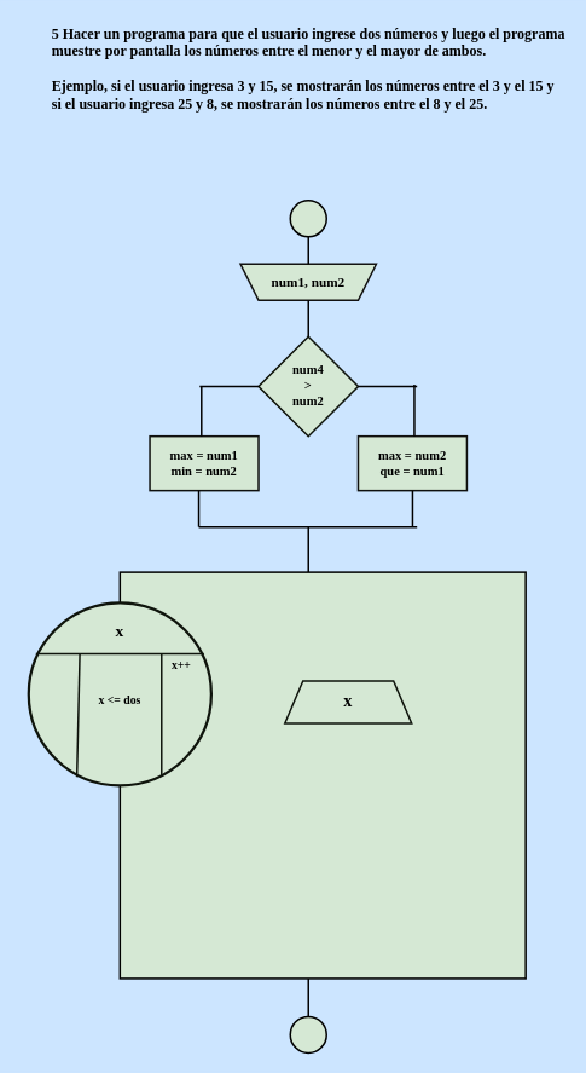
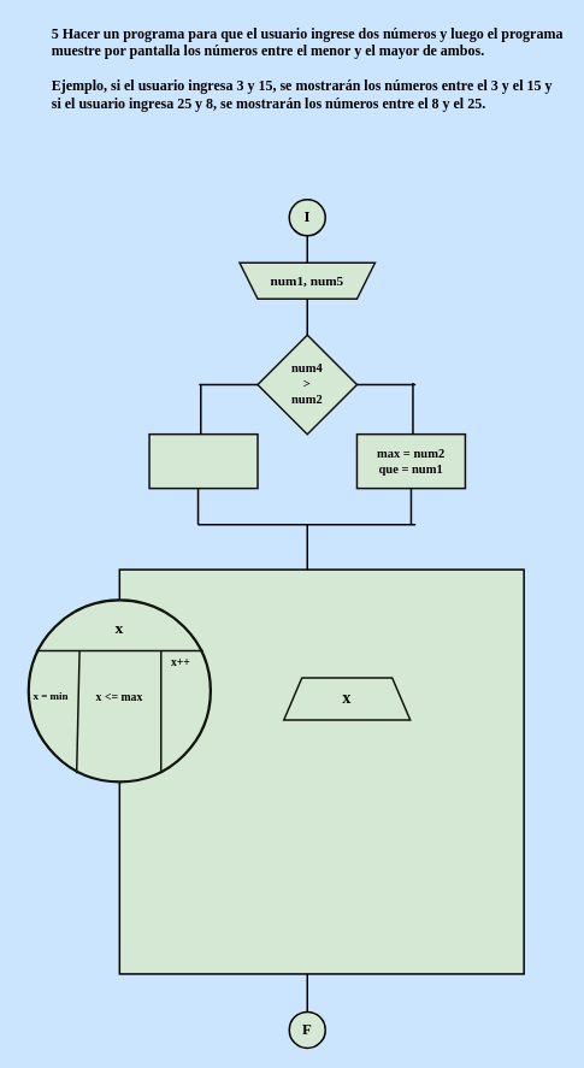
  <mxCell id="0" />
  <mxCell id="1" parent="0" />
  <mxCell id="2" value="&lt;font style=&quot;font-size: 16px;&quot; color=&quot;#000000&quot; face=&quot;Comic Sans MS&quot;&gt;&lt;b&gt;5 Hacer un programa para que el usuario ingrese dos números y luego el programa muestre por pantalla los números entre el menor y el mayor de ambos.&lt;br&gt;&lt;br&gt;Ejemplo, si el usuario ingresa 3 y 15, se mostrarán los números entre el 3 y el 15 y si el usuario ingresa 25 y 8, se mostrarán los números entre el 8 y el 25.&lt;/b&gt;&lt;/font&gt;" style="text;whiteSpace=wrap;html=1;fontFamily=Architects Daughter;fontSource=https%3A%2F%2Ffonts.googleapis.com%2Fcss%3Ffamily%3DArchitects%2BDaughter;" vertex="1" parent="1"><mxGeometry x="55" width="570" height="170" as="geometry" y="20" /></mxCell>
  <mxCell id="3" value="" style="group;aspect=fixed;" vertex="1" connectable="0" parent="1"><mxGeometry x="20" y="220" width="560" height="940" as="geometry" /></mxCell>
  <mxCell id="4" value="" style="group;aspect=fixed;" vertex="1" connectable="0" parent="3"><mxGeometry width="560" height="940" as="geometry" /></mxCell>
  <mxCell id="5" value="" style="group;aspect=fixed;" vertex="1" connectable="0" parent="4"><mxGeometry x="300" width="40" height="40" as="geometry" /></mxCell>
  <mxCell id="6" value="" style="strokeWidth=2;html=1;shape=mxgraph.flowchart.start_2;whiteSpace=wrap;rounded=0;labelBackgroundColor=none;strokeColor=#000000;align=center;verticalAlign=middle;fontFamily=Helvetica;fontSize=12;fontColor=default;fillColor=#d5e8d4;" vertex="1" parent="5"><mxGeometry width="40" height="40" as="geometry" /></mxCell>
+ <mxCell id="7" value="&lt;font color=&quot;#000000&quot; size=&quot;1&quot; face=&quot;Comic Sans MS&quot;&gt;&lt;b style=&quot;font-size: 17px;&quot;&gt;I&lt;/b&gt;&lt;/font&gt;" style="text;strokeColor=none;align=center;fillColor=none;html=1;verticalAlign=middle;whiteSpace=wrap;rounded=0;fontFamily=Architects Daughter;fontSource=https%3A%2F%2Ffonts.googleapis.com%2Fcss%3Ffamily%3DArchitects%2BDaughter;" vertex="1" parent="5"><mxGeometry x="5" y="5" width="30" height="30" as="geometry" /></mxCell>
  <mxCell id="8" value="" style="group;aspect=fixed;" vertex="1" connectable="0" parent="4"><mxGeometry x="300" y="900" width="40" height="40" as="geometry" /></mxCell>
  <mxCell id="9" value="" style="strokeWidth=2;html=1;shape=mxgraph.flowchart.start_2;whiteSpace=wrap;rounded=0;labelBackgroundColor=none;strokeColor=#000000;align=center;verticalAlign=middle;fontFamily=Helvetica;fontSize=12;fontColor=default;fillColor=#d5e8d4;" vertex="1" parent="8"><mxGeometry width="40" height="40" as="geometry" /></mxCell>
+ <mxCell id="10" value="&lt;font color=&quot;#000000&quot; size=&quot;1&quot; face=&quot;Comic Sans MS&quot;&gt;&lt;b style=&quot;font-size: 17px;&quot;&gt;F&lt;/b&gt;&lt;/font&gt;" style="text;strokeColor=none;align=center;fillColor=none;html=1;verticalAlign=middle;whiteSpace=wrap;rounded=0;fontFamily=Architects Daughter;fontSource=https://fonts.googleapis.com/css?family=Architects+Daughter;" vertex="1" parent="8"><mxGeometry x="5" y="5" width="30" height="30" as="geometry" /></mxCell>
  <mxCell id="11" value="" style="group;aspect=fixed;" vertex="1" connectable="0" parent="4"><mxGeometry x="245" y="70" width="150" height="40" as="geometry" /></mxCell>
  <mxCell id="12" value="" style="shape=trapezoid;perimeter=trapezoidPerimeter;whiteSpace=wrap;html=1;fixedSize=1;rounded=0;labelBackgroundColor=none;strokeColor=#121211;strokeWidth=2;align=center;verticalAlign=middle;fontFamily=Helvetica;fontSize=12;fontColor=default;fillColor=#d5e8d4;direction=west;container=0;" vertex="1" parent="11"><mxGeometry width="150" height="40" as="geometry"><mxRectangle x="-1020" y="-650" width="50" height="40" as="alternateBounds" /></mxGeometry></mxCell>
- <mxCell id="13" value="&lt;font face=&quot;Comic Sans MS&quot; color=&quot;#000000&quot;&gt;&lt;span style=&quot;font-size: 15px;&quot;&gt;&lt;b&gt;num1, num2&lt;/b&gt;&lt;/span&gt;&lt;/font&gt;" style="text;strokeColor=none;align=center;fillColor=none;html=1;verticalAlign=middle;whiteSpace=wrap;rounded=0;fontFamily=Architects Daughter;fontSource=https://fonts.googleapis.com/css?family=Architects+Daughter;container=0;" vertex="1" parent="11"><mxGeometry x="25" y="5" width="100" height="30" as="geometry" /></mxCell>
+ <mxCell id="13" value="&lt;font face=&quot;Comic Sans MS&quot; color=&quot;#000000&quot;&gt;&lt;span style=&quot;font-size: 15px;&quot;&gt;&lt;b&gt;num1, num5&lt;/b&gt;&lt;/span&gt;&lt;/font&gt;" style="text;strokeColor=none;align=center;fillColor=none;html=1;verticalAlign=middle;whiteSpace=wrap;rounded=0;fontFamily=Architects Daughter;fontSource=https://fonts.googleapis.com/css?family=Architects+Daughter;container=0;" vertex="1" parent="11"><mxGeometry x="25" y="5" width="100" height="30" as="geometry" /></mxCell>
  <mxCell id="14" value="" style="group;aspect=fixed;" vertex="1" connectable="0" parent="4"><mxGeometry x="265" y="150" width="110" height="110" as="geometry" /></mxCell>
  <mxCell id="15" value="" style="rhombus;whiteSpace=wrap;html=1;rounded=0;labelBackgroundColor=none;strokeColor=#0F140C;strokeWidth=2;align=center;verticalAlign=middle;fontFamily=Helvetica;fontSize=12;fontColor=default;fillColor=#d5e8d4;" vertex="1" parent="14"><mxGeometry width="110" height="110" as="geometry" /></mxCell>
  <mxCell id="16" value="&lt;b&gt;&lt;font color=&quot;#000000&quot; style=&quot;font-size: 14px;&quot; face=&quot;Comic Sans MS&quot;&gt;num4&lt;/font&gt;&lt;/b&gt;&lt;div&gt;&lt;b&gt;&lt;font color=&quot;#000000&quot; style=&quot;font-size: 14px;&quot; face=&quot;Comic Sans MS&quot;&gt;&amp;gt;&lt;/font&gt;&lt;/b&gt;&lt;/div&gt;&lt;div&gt;&lt;b&gt;&lt;font color=&quot;#000000&quot; style=&quot;font-size: 14px;&quot; face=&quot;Comic Sans MS&quot;&gt;num2&lt;/font&gt;&lt;/b&gt;&lt;/div&gt;" style="text;strokeColor=none;align=center;fillColor=none;html=1;verticalAlign=middle;whiteSpace=wrap;rounded=0;fontFamily=Architects Daughter;fontSource=https%3A%2F%2Ffonts.googleapis.com%2Fcss%3Ffamily%3DArchitects%2BDaughter;" vertex="1" parent="14"><mxGeometry x="25" y="27.5" width="60" height="55" as="geometry" /></mxCell>
  <mxCell id="17" value="" style="group;aspect=fixed;" vertex="1" connectable="0" parent="4"><mxGeometry x="145" y="260" width="120" height="60" as="geometry" /></mxCell>
  <mxCell id="18" value="" style="rounded=0;whiteSpace=wrap;html=1;labelBackgroundColor=none;strokeColor=#0f100e;strokeWidth=2;align=center;verticalAlign=middle;fontFamily=Helvetica;fontSize=12;fontColor=default;fillColor=#d5e8d4;" vertex="1" parent="17"><mxGeometry width="120" height="60" as="geometry" /></mxCell>
- <mxCell id="19" value="&lt;b style=&quot;font-size: 14px;&quot;&gt;&lt;font color=&quot;#000000&quot; style=&quot;font-size: 14px;&quot; face=&quot;Comic Sans MS&quot;&gt;max = &lt;/font&gt;&lt;font color=&quot;#000000&quot; style=&quot;font-size: 14px;&quot; face=&quot;Comic Sans MS&quot;&gt;num1&lt;/font&gt;&lt;/b&gt;&lt;div&gt;&lt;b style=&quot;font-size: 14px;&quot;&gt;&lt;font color=&quot;#000000&quot; style=&quot;font-size: 14px;&quot; face=&quot;Comic Sans MS&quot;&gt;min = num2&lt;/font&gt;&lt;/b&gt;&lt;/div&gt;" style="text;strokeColor=none;align=center;fillColor=none;html=1;verticalAlign=middle;whiteSpace=wrap;rounded=0;fontFamily=Architects Daughter;fontSource=https://fonts.googleapis.com/css?family=Architects+Daughter;" vertex="1" parent="17"><mxGeometry x="5" y="5" width="110" height="50" as="geometry" /></mxCell>
  <mxCell id="20" value="" style="group;aspect=fixed;" vertex="1" connectable="0" parent="4"><mxGeometry x="375" y="260" width="120" height="60" as="geometry" /></mxCell>
  <mxCell id="21" value="" style="rounded=0;whiteSpace=wrap;html=1;labelBackgroundColor=none;strokeColor=#0f100e;strokeWidth=2;align=center;verticalAlign=middle;fontFamily=Helvetica;fontSize=12;fontColor=default;fillColor=#d5e8d4;" vertex="1" parent="20"><mxGeometry width="120" height="60" as="geometry" /></mxCell>
  <mxCell id="22" value="&lt;b style=&quot;font-size: 14px;&quot;&gt;&lt;font color=&quot;#000000&quot; style=&quot;font-size: 14px;&quot; face=&quot;Comic Sans MS&quot;&gt;max = &lt;/font&gt;&lt;font color=&quot;#000000&quot; style=&quot;font-size: 14px;&quot; face=&quot;Comic Sans MS&quot;&gt;num2&lt;/font&gt;&lt;/b&gt;&lt;div&gt;&lt;b style=&quot;font-size: 14px;&quot;&gt;&lt;font color=&quot;#000000&quot; style=&quot;font-size: 14px;&quot; face=&quot;Comic Sans MS&quot;&gt;que = num1&lt;/font&gt;&lt;/b&gt;&lt;/div&gt;" style="text;strokeColor=none;align=center;fillColor=none;html=1;verticalAlign=middle;whiteSpace=wrap;rounded=0;fontFamily=Architects Daughter;fontSource=https://fonts.googleapis.com/css?family=Architects+Daughter;" vertex="1" parent="20"><mxGeometry x="5" y="5" width="110" height="50" as="geometry" /></mxCell>
  <mxCell id="23" value="" style="group;aspect=fixed;" vertex="1" connectable="0" parent="4"><mxGeometry y="410" width="560" height="448" as="geometry" /></mxCell>
  <mxCell id="24" value="" style="whiteSpace=wrap;html=1;aspect=fixed;rounded=0;labelBackgroundColor=none;strokeColor=#000000;strokeWidth=2;align=center;verticalAlign=middle;fontFamily=Helvetica;fontSize=12;fontColor=default;fillColor=#d5e8d4;" vertex="1" parent="23"><mxGeometry x="112.0" width="448.0" height="448.0" as="geometry" /></mxCell>
  <mxCell id="25" value="" style="group;aspect=fixed;" vertex="1" connectable="0" parent="23"><mxGeometry x="11.2" y="33.6" width="201.6" height="201.6" as="geometry" /></mxCell>
  <mxCell id="26" value="" style="ellipse;whiteSpace=wrap;html=1;aspect=fixed;rounded=0;labelBackgroundColor=none;strokeColor=#0F140C;strokeWidth=3;align=center;verticalAlign=middle;fontFamily=Helvetica;fontSize=12;fontColor=default;fillColor=#d5e8d4;" vertex="1" parent="25"><mxGeometry width="201.6" height="201.6" as="geometry" /></mxCell>
  <mxCell id="27" value="" style="endArrow=none;html=1;rounded=0;strokeColor=#0F140C;fontFamily=Helvetica;fontSize=12;fontColor=default;fillColor=#B2C9AB;strokeWidth=2;" edge="1" parent="25"><mxGeometry width="50" height="50" relative="1" as="geometry"><mxPoint x="193.536" y="56.448" as="sourcePoint" /><mxPoint x="8.064" y="56.448" as="targetPoint" /></mxGeometry></mxCell>
  <mxCell id="28" value="" style="endArrow=none;html=1;rounded=0;strokeColor=#0F140C;fontFamily=Helvetica;fontSize=12;fontColor=default;fillColor=#B2C9AB;exitX=0.264;exitY=0.952;exitDx=0;exitDy=0;exitPerimeter=0;strokeWidth=2;" edge="1" parent="25" source="26"><mxGeometry width="50" height="50" relative="1" as="geometry"><mxPoint x="48.384" y="120.96" as="sourcePoint" /><mxPoint x="56.448" y="56.448" as="targetPoint" /></mxGeometry></mxCell>
  <mxCell id="29" value="" style="endArrow=none;html=1;rounded=0;strokeColor=#0F140C;fontFamily=Helvetica;fontSize=12;fontColor=default;fillColor=#B2C9AB;exitX=0.728;exitY=0.948;exitDx=0;exitDy=0;exitPerimeter=0;strokeWidth=2;" edge="1" parent="25" source="26"><mxGeometry width="50" height="50" relative="1" as="geometry"><mxPoint x="120.96" y="137.088" as="sourcePoint" /><mxPoint x="146.765" y="56.448" as="targetPoint" /></mxGeometry></mxCell>
- <mxCell id="31" value="&lt;b&gt;&lt;font color=&quot;#000000&quot; style=&quot;font-size: 13px;&quot; face=&quot;Comic Sans MS&quot;&gt;x &amp;lt;= dos&lt;/font&gt;&lt;/b&gt;" style="text;strokeColor=none;align=center;fillColor=none;html=1;verticalAlign=middle;whiteSpace=wrap;rounded=0;fontFamily=Architects Daughter;fontSource=https://fonts.googleapis.com/css?family=Architects+Daughter;" vertex="1" parent="25"><mxGeometry x="65.8" y="97.4" width="70" height="20" as="geometry" /></mxCell>
+ <mxCell id="30" value="&lt;b&gt;&lt;font color=&quot;#000000&quot; style=&quot;font-size: 12px;&quot; face=&quot;Comic Sans MS&quot;&gt;x = min&lt;/font&gt;&lt;/b&gt;" style="text;strokeColor=none;align=center;fillColor=none;html=1;verticalAlign=middle;whiteSpace=wrap;rounded=0;fontFamily=Architects Daughter;fontSource=https://fonts.googleapis.com/css?family=Architects+Daughter;" vertex="1" parent="25"><mxGeometry y="96.4" width="50" height="20" as="geometry" /></mxCell>
+ <mxCell id="31" value="&lt;b&gt;&lt;font color=&quot;#000000&quot; style=&quot;font-size: 13px;&quot; face=&quot;Comic Sans MS&quot;&gt;x &amp;lt;= max&lt;/font&gt;&lt;/b&gt;" style="text;strokeColor=none;align=center;fillColor=none;html=1;verticalAlign=middle;whiteSpace=wrap;rounded=0;fontFamily=Architects Daughter;fontSource=https://fonts.googleapis.com/css?family=Architects+Daughter;" vertex="1" parent="25"><mxGeometry x="65.8" y="97.4" width="70" height="20" as="geometry" /></mxCell>
  <mxCell id="32" value="&lt;b&gt;&lt;font color=&quot;#000000&quot; style=&quot;font-size: 18px;&quot; face=&quot;Comic Sans MS&quot;&gt;x&lt;/font&gt;&lt;/b&gt;" style="text;strokeColor=none;align=center;fillColor=none;html=1;verticalAlign=middle;whiteSpace=wrap;rounded=0;fontFamily=Architects Daughter;fontSource=https%3A%2F%2Ffonts.googleapis.com%2Fcss%3Ffamily%3DArchitects%2BDaughter;" vertex="1" parent="25"><mxGeometry x="70.8" y="16.4" width="60" height="30" as="geometry" /></mxCell>
  <mxCell id="33" value="" style="group;aspect=fixed;" vertex="1" connectable="0" parent="23"><mxGeometry x="294" y="120" width="140" height="46.67" as="geometry" /></mxCell>
  <mxCell id="34" value="" style="shape=trapezoid;perimeter=trapezoidPerimeter;whiteSpace=wrap;html=1;fixedSize=1;rounded=0;labelBackgroundColor=none;strokeColor=#0F140C;strokeWidth=2;align=center;verticalAlign=middle;fontFamily=Helvetica;fontSize=12;fontColor=default;fillColor=#d5e8d4;" vertex="1" parent="33"><mxGeometry width="140" height="46.67" as="geometry" /></mxCell>
  <mxCell id="35" value="&lt;b&gt;&lt;font color=&quot;#000000&quot; style=&quot;font-size: 19px;&quot; face=&quot;Comic Sans MS&quot;&gt;x&lt;/font&gt;&lt;/b&gt;" style="text;strokeColor=none;align=center;fillColor=none;html=1;verticalAlign=middle;whiteSpace=wrap;rounded=0;fontFamily=Architects Daughter;fontSource=https://fonts.googleapis.com/css?family=Architects+Daughter;" vertex="1" parent="33"><mxGeometry x="35" y="5.834" width="70" height="35.002" as="geometry" /></mxCell>
  <mxCell id="36" value="&lt;b&gt;&lt;font color=&quot;#000000&quot; style=&quot;font-size: 13px;&quot; face=&quot;Comic Sans MS&quot;&gt;x++&lt;/font&gt;&lt;/b&gt;" style="text;strokeColor=none;align=center;fillColor=none;html=1;verticalAlign=middle;whiteSpace=wrap;rounded=0;fontFamily=Architects Daughter;fontSource=https://fonts.googleapis.com/css?family=Architects+Daughter;" vertex="1" parent="4"><mxGeometry x="160" y="502" width="40" height="20" as="geometry" /></mxCell>
  <mxCell id="37" value="" style="line;strokeWidth=2;direction=south;html=1;hachureGap=4;fontFamily=Architects Daughter;fontSource=https://fonts.googleapis.com/css?family=Architects+Daughter;strokeColor=#000000;" vertex="1" parent="4"><mxGeometry x="315" y="40" width="10" height="30" as="geometry" /></mxCell>
  <mxCell id="38" value="" style="line;strokeWidth=2;direction=south;html=1;hachureGap=4;fontFamily=Architects Daughter;fontSource=https://fonts.googleapis.com/css?family=Architects+Daughter;strokeColor=#000000;" vertex="1" parent="4"><mxGeometry x="315" y="110" width="10" height="40" as="geometry" /></mxCell>
  <mxCell id="39" value="" style="line;strokeWidth=2;html=1;perimeter=backbonePerimeter;points=[];outlineConnect=0;hachureGap=4;fontFamily=Architects Daughter;fontSource=https://fonts.googleapis.com/css?family=Architects+Daughter;strokeColor=#000000;" vertex="1" parent="4"><mxGeometry x="200" y="200" width="65" height="10" as="geometry" /></mxCell>
  <mxCell id="40" value="" style="line;strokeWidth=2;html=1;perimeter=backbonePerimeter;points=[];outlineConnect=0;hachureGap=4;fontFamily=Architects Daughter;fontSource=https://fonts.googleapis.com/css?family=Architects+Daughter;strokeColor=#000000;" vertex="1" parent="4"><mxGeometry x="375" y="200" width="65" height="10" as="geometry" /></mxCell>
  <mxCell id="41" value="" style="line;strokeWidth=2;direction=south;html=1;hachureGap=4;fontFamily=Architects Daughter;fontSource=https://fonts.googleapis.com/css?family=Architects+Daughter;strokeColor=#000000;" vertex="1" parent="4"><mxGeometry x="430" y="320" width="10" height="40" as="geometry" /></mxCell>
  <mxCell id="42" value="" style="line;strokeWidth=2;direction=south;html=1;hachureGap=4;fontFamily=Architects Daughter;fontSource=https://fonts.googleapis.com/css?family=Architects+Daughter;strokeColor=#000000;" vertex="1" parent="4"><mxGeometry x="315" y="360" width="10" height="50" as="geometry" /></mxCell>
  <mxCell id="43" value="" style="line;strokeWidth=2;direction=south;html=1;hachureGap=4;fontFamily=Architects Daughter;fontSource=https://fonts.googleapis.com/css?family=Architects+Daughter;strokeColor=#000000;" vertex="1" parent="4"><mxGeometry x="315" y="858" width="10" height="42" as="geometry" /></mxCell>
  <mxCell id="44" value="" style="line;strokeWidth=2;direction=south;html=1;hachureGap=4;fontFamily=Architects Daughter;fontSource=https://fonts.googleapis.com/css?family=Architects+Daughter;strokeColor=#000000;" vertex="1" parent="3"><mxGeometry x="197" y="205" width="10" height="55" as="geometry" /></mxCell>
  <mxCell id="45" value="" style="line;strokeWidth=2;direction=south;html=1;hachureGap=4;fontFamily=Architects Daughter;fontSource=https://fonts.googleapis.com/css?family=Architects+Daughter;strokeColor=#000000;" vertex="1" parent="3"><mxGeometry x="194" y="320" width="10" height="40" as="geometry" /></mxCell>
  <mxCell id="46" value="" style="line;strokeWidth=2;direction=south;html=1;hachureGap=4;fontFamily=Architects Daughter;fontSource=https://fonts.googleapis.com/css?family=Architects+Daughter;strokeColor=#000000;" vertex="1" parent="3"><mxGeometry x="432" y="203" width="10" height="57" as="geometry" /></mxCell>
  <mxCell id="47" value="" style="line;strokeWidth=2;html=1;perimeter=backbonePerimeter;points=[];outlineConnect=0;hachureGap=4;fontFamily=Architects Daughter;fontSource=https://fonts.googleapis.com/css?family=Architects+Daughter;strokeColor=#000000;" vertex="1" parent="3"><mxGeometry x="199" y="355" width="241" height="10" as="geometry" /></mxCell>
